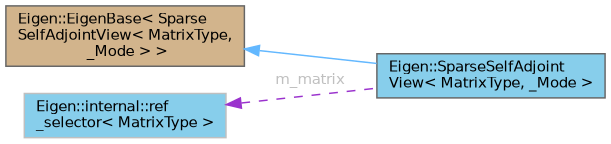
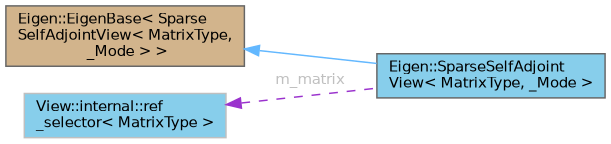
  digraph {
    rankdir=LR
    node [color=gray40 fillcolor=skyblue fontname=Helvetica fontsize=10 shape=box style=filled]
    edge [dir=back fontname=Helvetica fontsize=10 labelfontname=Helvetica labelfontsize=10]
    n1 [fontcolor=black height=0.2 label="Eigen::SparseSelfAdjoint\lView\< MatrixType, _Mode \>" width=0.4]
    n2 [fillcolor=tan height=0.2 label="Eigen::EigenBase\< Sparse\lSelfAdjointView\< MatrixType,\l _Mode \> \>" width=0.4]
-   n3 [color=grey75 height=0.2 label="Eigen::internal::ref\l_selector\< MatrixType \>" width=0.4]
+   n3 [color=grey75 height=0.2 label="View::internal::ref\l_selector\< MatrixType \>" width=0.4]
    n2 -> n1 [color=steelblue1 style=solid]
    n3 -> n1 [color=darkorchid3 fontcolor=grey label=<<TABLE CELLBORDER="0" BORDER="0"><TR><TD VALIGN="top" ALIGN="LEFT" CELLPADDING="1" CELLSPACING="0">m_matrix</TD></TR> </TABLE>> style=dashed]
  }
